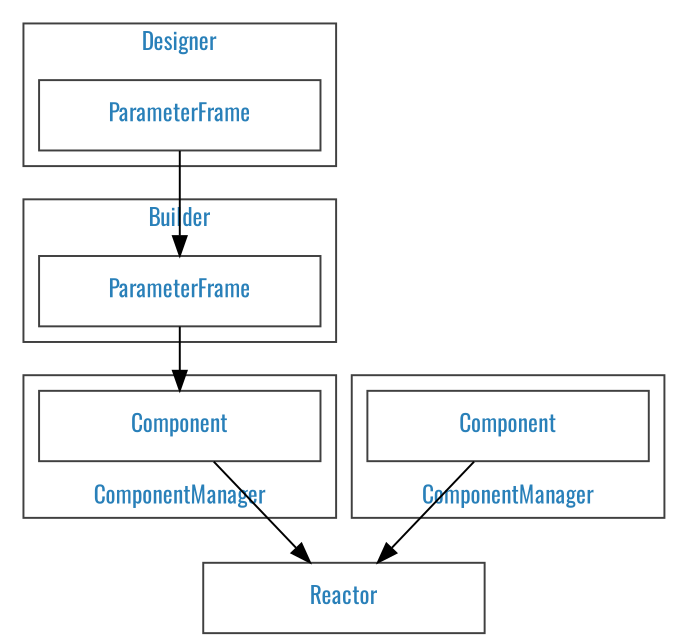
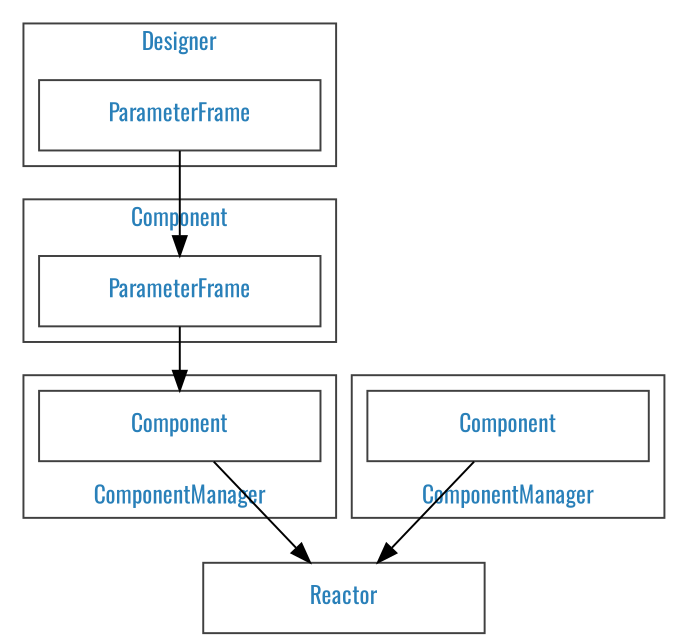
  digraph {
    compound=true
    fontcolor="#404040"
    fontname=Oswald
    fontsize="12px"
    pencolor="#404040"
    ranksep=0.2
    splines=false
    node [color="#404040" fontcolor="#2980b9" fontname=Oswald fontsize="12px" shape=box]
    edge [minlen=2 fontname=Oswald]
    n1 [group=g1 label=ParameterFrame width=2]
    n2 [group=g1 label=ParameterFrame width=2]
    n3 [label=Component width=2]
    n4 [label=Component width=2]
    n5 [label=Reactor width=2]
    subgraph cluster_1 {
      fontcolor="#2980b9"
-     label=Builder
+     label=Component
      n2
    }
    subgraph cluster_2 {
      fontcolor="#2980b9"
      label=Designer
      n1
    }
    subgraph cluster_3 {
      fontcolor="#2980b9"
      label=ComponentManager
      labelloc=b
      n3
    }
    subgraph cluster_4 {
      fontcolor="#2980b9"
      label=ComponentManager
      labelloc=b
      n4
    }
    n1 -> n2 [group=g1]
    n2 -> n4
    n3 -> n5
    n4 -> n5
  }
